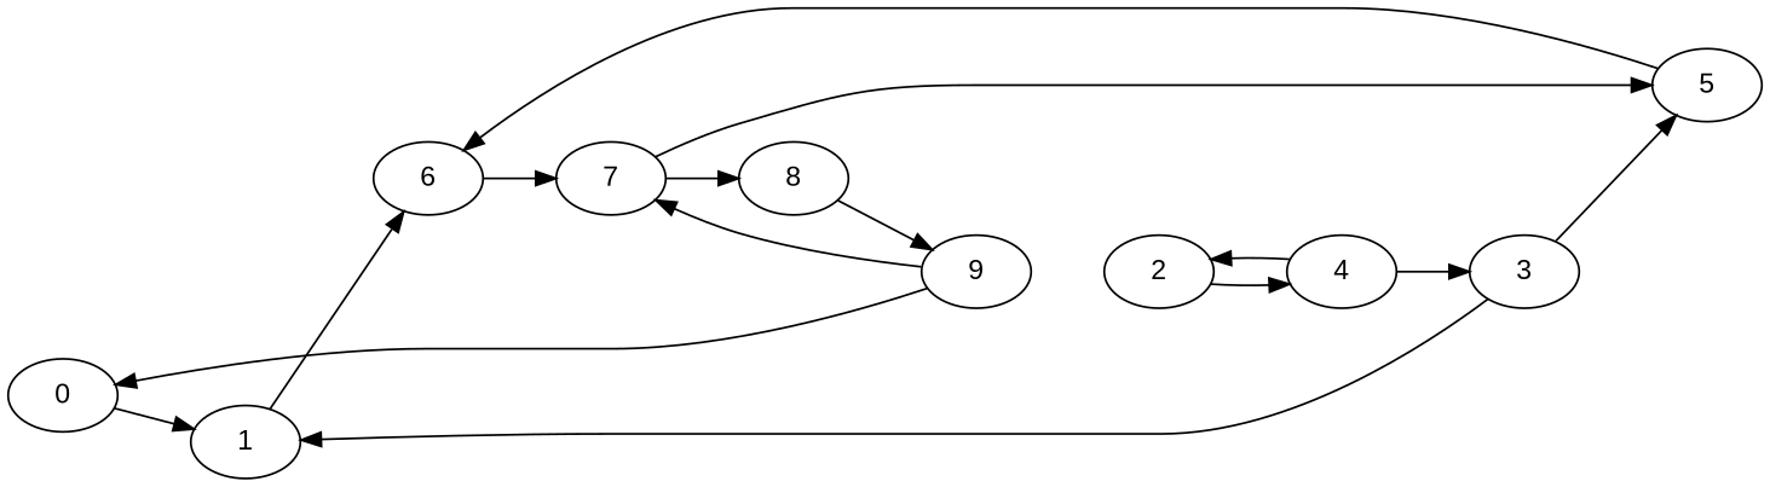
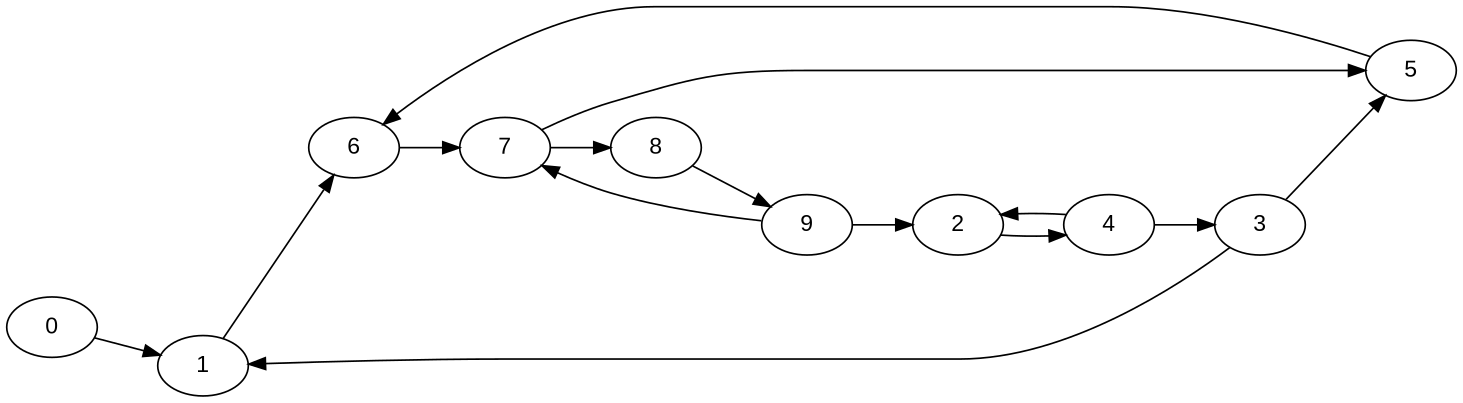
  digraph {
    fontname="Liberation Sans"
    rankdir=LR
    node [fontname="Liberation Sans"]
    edge [fontname="Liberation Sans"]
    0
    1
    6
    2
    4
    3
    5
    7
    8
    9
    0 -> 1
    1 -> 6
    6 -> 7
    2 -> 4
    4 -> 2
    4 -> 3
    3 -> 1
    3 -> 5
    5 -> 6
    7 -> 5
    7 -> 8
    8 -> 9
-   9 -> 0
+   9 -> 2
    9 -> 7
  }
